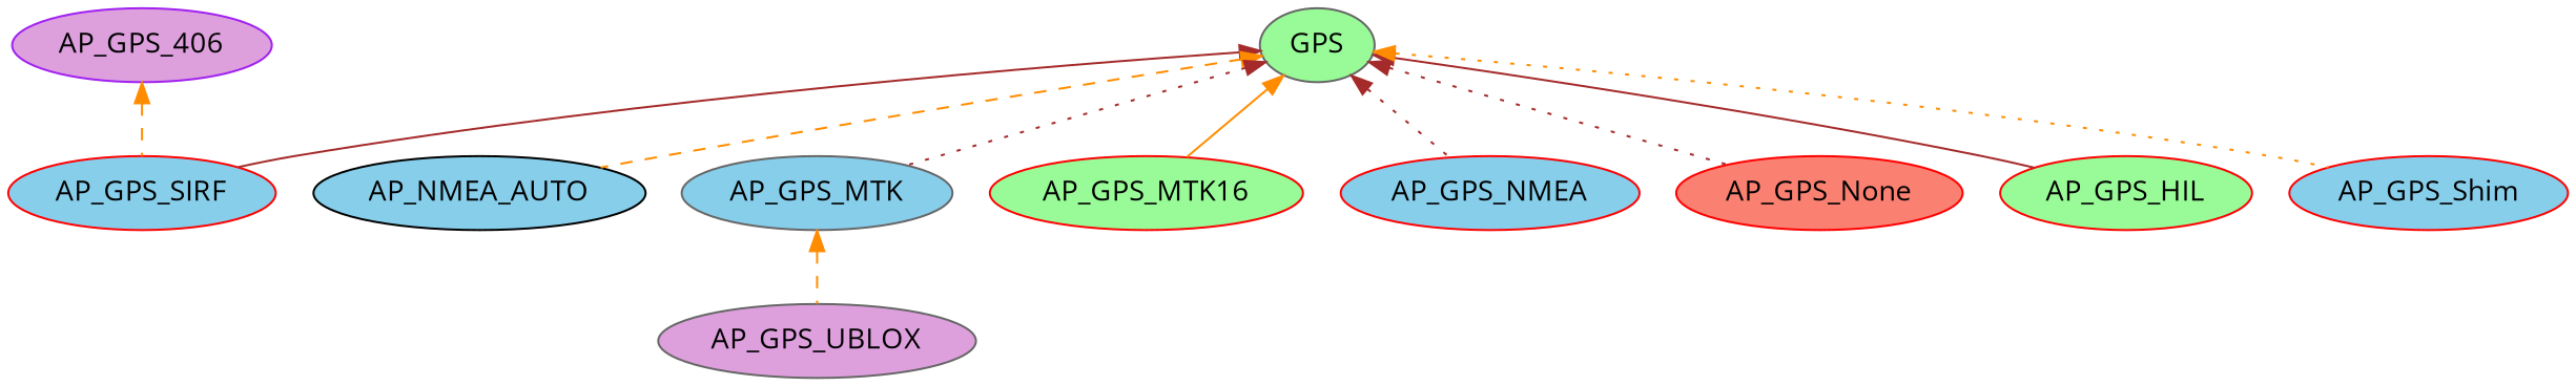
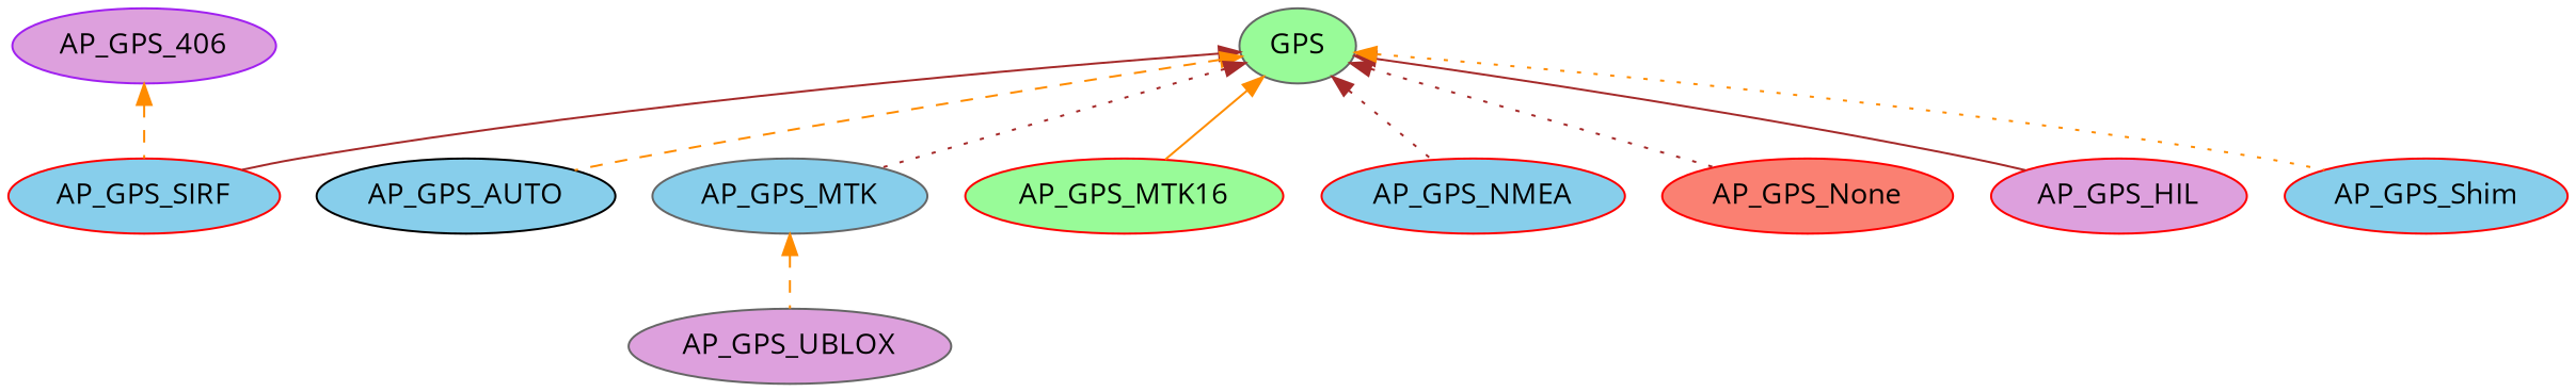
  digraph {
    fontname="Open Sans"
    node [color=red fillcolor=skyblue fontname="Open Sans" style=filled]
    edge [color=brown dir=back fontname="Open Sans" style=dotted]
    GPS [color=gray40 fillcolor=palegreen]
    AP_GPS_SIRF
-   AP_GPS_AUTO [color=black label=AP_NMEA_AUTO]
+   AP_GPS_AUTO [color=black]
    AP_GPS_MTK [color=gray40]
    AP_GPS_MTK16 [fillcolor=palegreen]
    AP_GPS_NMEA
    AP_GPS_None [fillcolor=salmon]
-   AP_GPS_HIL [fillcolor=palegreen]
+   AP_GPS_HIL [fillcolor=plum]
    AP_GPS_Shim
    AP_GPS_UBLOX [color=gray40 fillcolor=plum]
    AP_GPS_406 [color=purple fillcolor=plum]
    GPS -> AP_GPS_SIRF [style=solid]
    GPS -> AP_GPS_AUTO [color=darkorange style=dashed]
    GPS -> AP_GPS_MTK
    GPS -> AP_GPS_MTK16 [color=darkorange style=solid]
    GPS -> AP_GPS_NMEA
    GPS -> AP_GPS_None
    GPS -> AP_GPS_HIL [style=solid]
    GPS -> AP_GPS_Shim [color=darkorange]
    AP_GPS_MTK -> AP_GPS_UBLOX [color=darkorange style=dashed]
    AP_GPS_406 -> AP_GPS_SIRF [color=darkorange style=dashed]
  }
